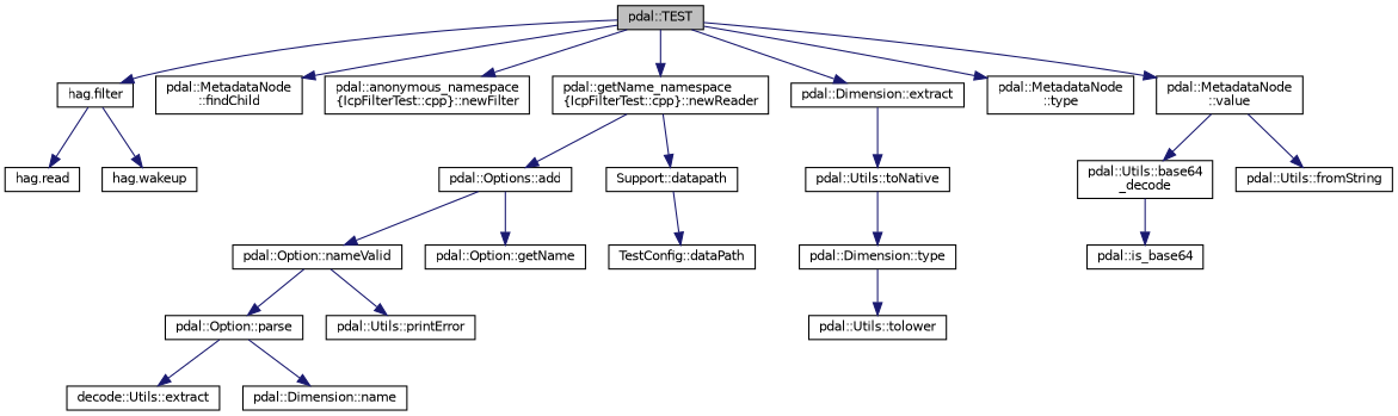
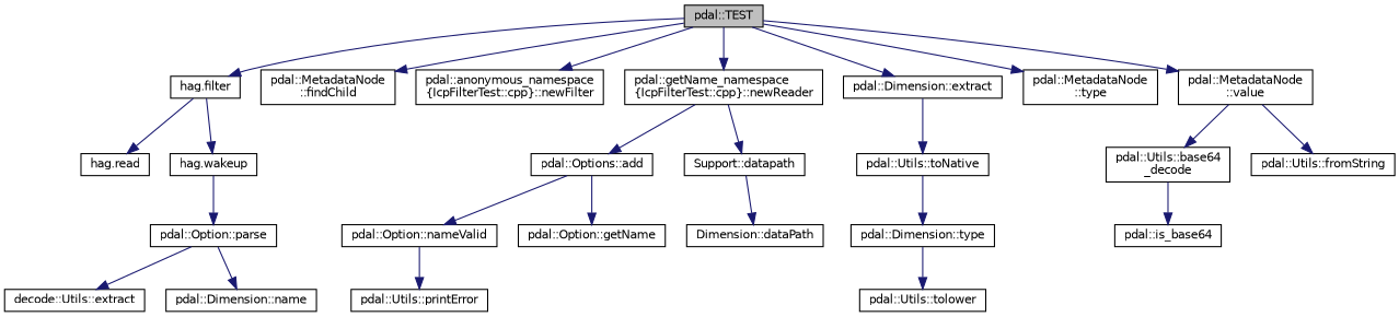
  digraph {
    rankdir=TB
    node [color=black fillcolor=white fontname=Helvetica fontsize=10 shape=record style=filled]
    edge [color=midnightblue fontname=Helvetica fontsize=10 labelfontname=Helvetica labelfontsize=10 style=solid]
    n1 [fillcolor=grey75 fontcolor=black height=0.2 label="pdal::TEST" width=0.4]
    n2 [height=0.2 label="hag.filter" width=0.4]
    n3 [height=0.2 label="pdal::MetadataNode\l::findChild" width=0.4]
    n4 [height=0.2 label="pdal::anonymous_namespace\l\{IcpFilterTest::cpp\}::newFilter" width=0.4]
    n5 [height=0.2 label="pdal::getName_namespace\l\{IcpFilterTest::cpp\}::newReader" width=0.4]
    n6 [height=0.2 label="pdal::Dimension::extract" width=0.4]
    n7 [height=0.2 label="pdal::MetadataNode\l::type" width=0.4]
    n8 [height=0.2 label="pdal::MetadataNode\l::value" width=0.4]
    n9 [height=0.2 label="hag.read" width=0.4]
    n10 [height=0.2 label="hag.wakeup" width=0.4]
    n11 [height=0.2 label="pdal::Options::add" width=0.4]
    n12 [height=0.2 label="Support::datapath" width=0.4]
    n13 [height=0.2 label="pdal::Utils::toNative" width=0.4]
    n14 [height=0.2 label="pdal::Utils::base64\l_decode" width=0.4]
    n15 [height=0.2 label="pdal::Utils::fromString" width=0.4]
    n16 [height=0.2 label="pdal::Option::nameValid" width=0.4]
    n17 [height=0.2 label="pdal::Option::getName" width=0.4]
-   n18 [height=0.2 label="TestConfig::dataPath" width=0.4]
+   n18 [height=0.2 label="Dimension::dataPath" width=0.4]
    n19 [height=0.2 label="pdal::Option::parse" width=0.4]
    n20 [height=0.2 label="pdal::Utils::printError" width=0.4]
    n21 [height=0.2 label="decode::Utils::extract" width=0.4]
    n22 [height=0.2 label="pdal::Dimension::name" width=0.4]
    n23 [height=0.2 label="pdal::Dimension::type" width=0.4]
    n24 [height=0.2 label="pdal::Utils::tolower" width=0.4]
    n25 [height=0.2 label="pdal::is_base64" width=0.4]
    n1 -> n2
    n1 -> n3
    n1 -> n4
    n1 -> n5
    n1 -> n6
    n1 -> n7
    n1 -> n8
    n2 -> n9
    n2 -> n10
    n5 -> n11
    n5 -> n12
    n6 -> n13
    n8 -> n14
    n8 -> n15
    n11 -> n16
    n11 -> n17
    n12 -> n18
    n13 -> n23
    n14 -> n25
-   n16 -> n19
+   n10 -> n19
    n16 -> n20
    n19 -> n21
    n19 -> n22
    n23 -> n24
  }
